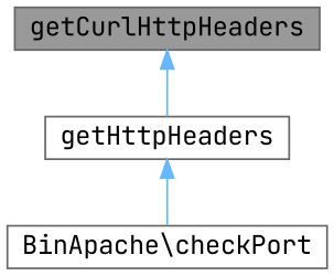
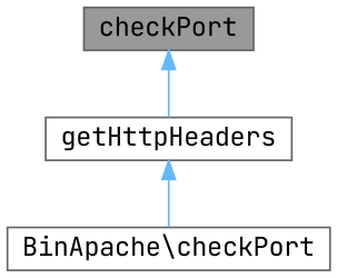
  digraph {
    rankdir=TB
    fontname="JetBrains Mono"
    node [color=grey40 fillcolor=white fontname="JetBrains Mono" fontsize=14 shape=box style=filled]
    edge [color=steelblue1 dir=back fontname="JetBrains Mono" fontsize=14 labelfontname=Helvetica labelfontsize=14 style=solid]
-   n1 [color=gray40 fillcolor=grey60 fontcolor=black height=0.2 label=getCurlHttpHeaders width=0.4]
+   n1 [color=gray40 fillcolor=grey60 fontcolor=black height=0.2 label=checkPort width=0.4]
    n2 [height=0.2 label=getHttpHeaders width=0.4]
    n3 [height=0.2 label="BinApache\\checkPort" width=0.4]
    n1 -> n2
    n2 -> n3
  }
